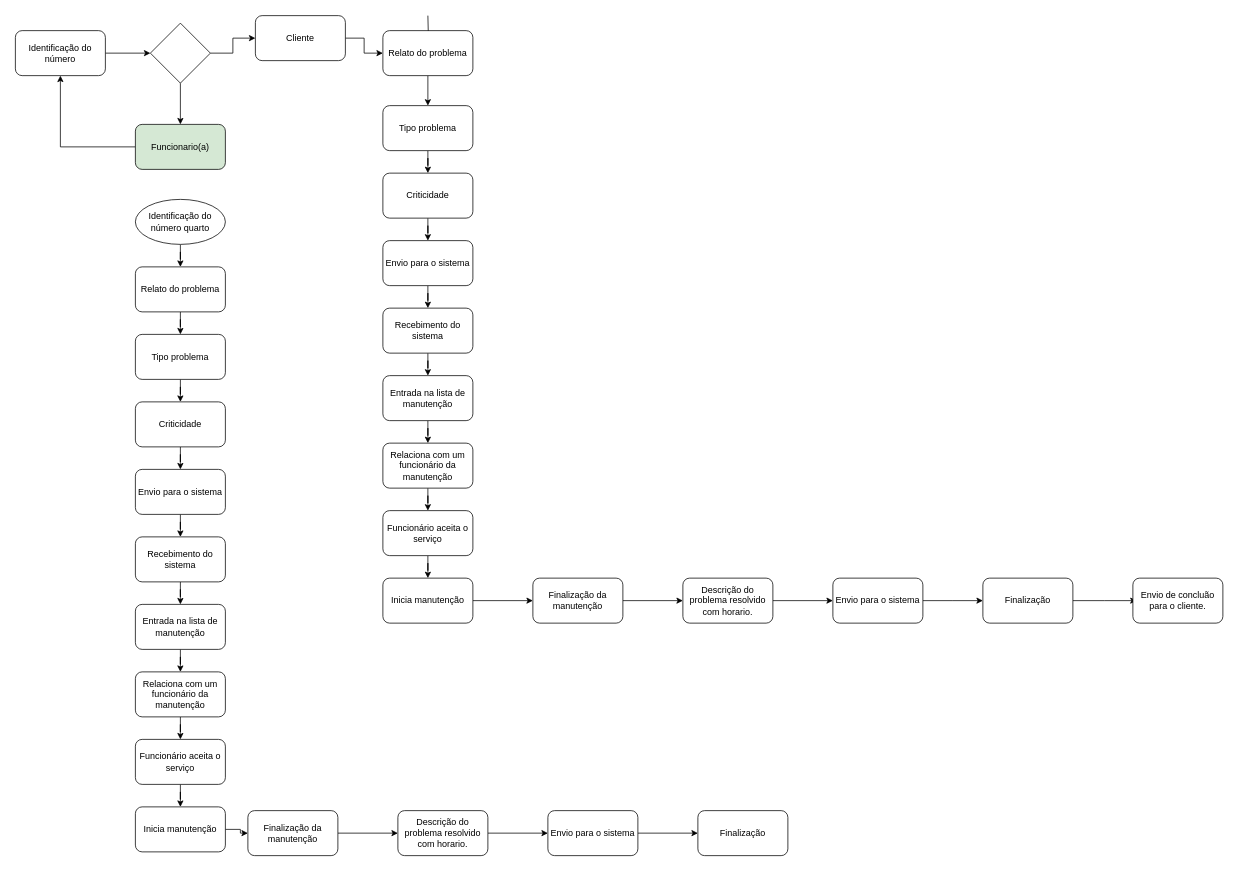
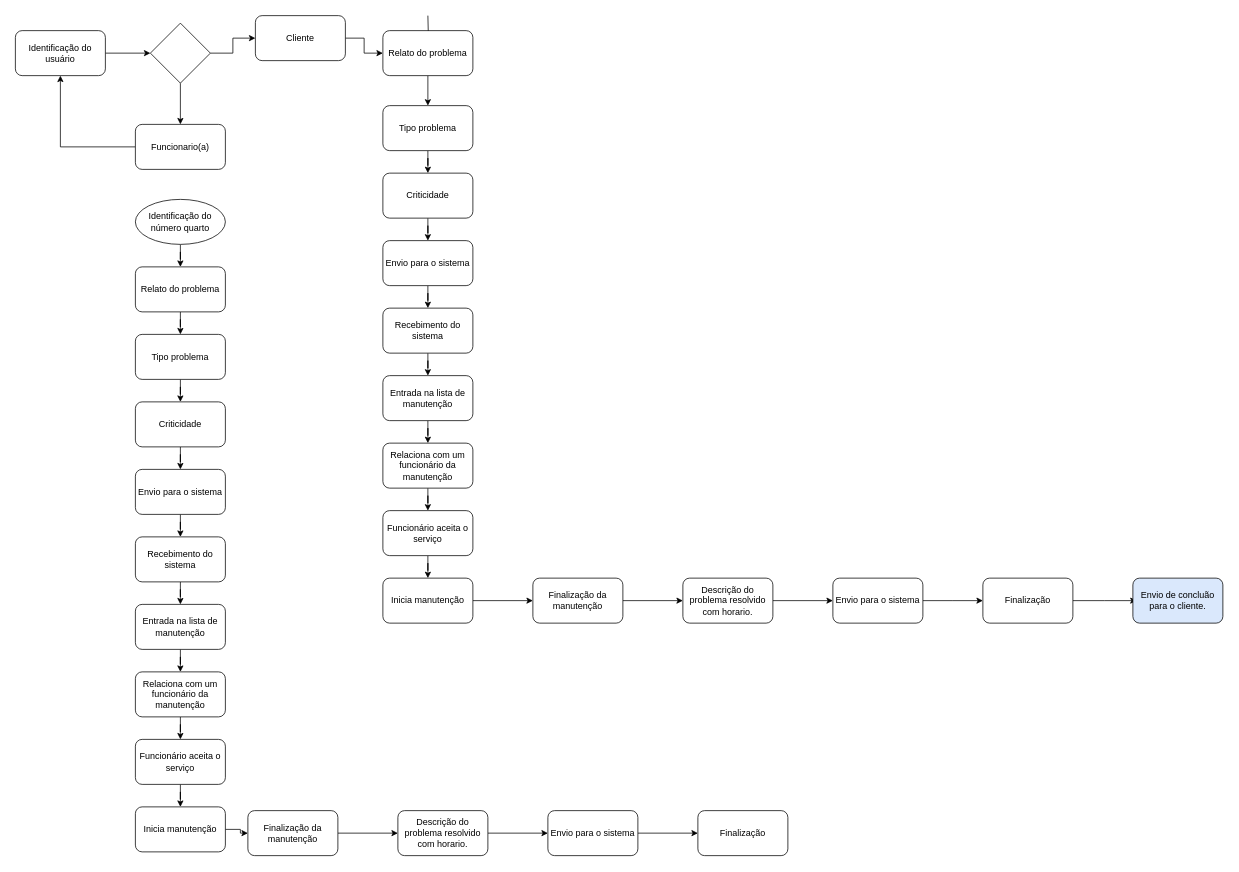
  <mxCell id="0" />
  <mxCell id="1" parent="0" />
  <mxCell id="2" value="" style="edgeStyle=orthogonalEdgeStyle;rounded=0;orthogonalLoop=1;jettySize=auto;html=1;" edge="1" parent="1" source="3" target="65"><mxGeometry relative="1" as="geometry" /></mxCell>
- <mxCell id="3" value="Identificação do número" style="rounded=1;whiteSpace=wrap;html=1;" vertex="1" parent="1"><mxGeometry x="20" y="40" width="120" height="60" as="geometry" /></mxCell>
+ <mxCell id="3" value="Identificação do usuário" style="rounded=1;whiteSpace=wrap;html=1;" vertex="1" parent="1"><mxGeometry x="20" y="40" width="120" height="60" as="geometry" /></mxCell>
  <mxCell id="4" value="" style="edgeStyle=orthogonalEdgeStyle;rounded=0;orthogonalLoop=1;jettySize=auto;html=1;" edge="1" parent="1" source="5" target="3"><mxGeometry relative="1" as="geometry" /></mxCell>
- <mxCell id="5" value="Funcionario(a)" style="rounded=1;whiteSpace=wrap;html=1;fillColor=#d5e8d4;" vertex="1" parent="1"><mxGeometry x="180" y="165" width="120" height="60" as="geometry" /></mxCell>
+ <mxCell id="5" value="Funcionario(a)" style="rounded=1;whiteSpace=wrap;html=1;" vertex="1" parent="1"><mxGeometry x="180" y="165" width="120" height="60" as="geometry" /></mxCell>
  <mxCell id="6" value="" style="edgeStyle=orthogonalEdgeStyle;rounded=0;orthogonalLoop=1;jettySize=auto;html=1;" edge="1" parent="1" source="7" target="37"><mxGeometry relative="1" as="geometry" /></mxCell>
  <mxCell id="7" value="Cliente" style="rounded=1;whiteSpace=wrap;html=1;" vertex="1" parent="1"><mxGeometry x="340" y="20" width="120" height="60" as="geometry" /></mxCell>
  <mxCell id="8" value="" style="edgeStyle=orthogonalEdgeStyle;rounded=0;orthogonalLoop=1;jettySize=auto;html=1;" edge="1" parent="1" source="9" target="11"><mxGeometry relative="1" as="geometry" /></mxCell>
  <mxCell id="9" value="Identificação do número quarto" style="ellipse;whiteSpace=wrap;html=1;" vertex="1" parent="1"><mxGeometry x="180" y="265" width="120" height="60" as="geometry" /></mxCell>
  <mxCell id="10" value="" style="edgeStyle=orthogonalEdgeStyle;rounded=0;orthogonalLoop=1;jettySize=auto;html=1;" edge="1" parent="1" source="11" target="13"><mxGeometry relative="1" as="geometry" /></mxCell>
  <mxCell id="11" value="Relato do problema" style="rounded=1;whiteSpace=wrap;html=1;" vertex="1" parent="1"><mxGeometry x="180" y="355" width="120" height="60" as="geometry" /></mxCell>
  <mxCell id="12" value="" style="edgeStyle=orthogonalEdgeStyle;rounded=0;orthogonalLoop=1;jettySize=auto;html=1;" edge="1" parent="1" source="13" target="15"><mxGeometry relative="1" as="geometry" /></mxCell>
  <mxCell id="13" value="Tipo problema" style="rounded=1;whiteSpace=wrap;html=1;" vertex="1" parent="1"><mxGeometry x="180" y="445" width="120" height="60" as="geometry" /></mxCell>
  <mxCell id="14" value="" style="edgeStyle=orthogonalEdgeStyle;rounded=0;orthogonalLoop=1;jettySize=auto;html=1;" edge="1" parent="1" source="15" target="17"><mxGeometry relative="1" as="geometry" /></mxCell>
  <mxCell id="15" value="Criticidade" style="rounded=1;whiteSpace=wrap;html=1;" vertex="1" parent="1"><mxGeometry x="180" y="535" width="120" height="60" as="geometry" /></mxCell>
  <mxCell id="16" value="" style="edgeStyle=orthogonalEdgeStyle;rounded=0;orthogonalLoop=1;jettySize=auto;html=1;" edge="1" parent="1" source="17" target="19"><mxGeometry relative="1" as="geometry" /></mxCell>
  <mxCell id="17" value="Envio para o sistema" style="rounded=1;whiteSpace=wrap;html=1;" vertex="1" parent="1"><mxGeometry x="180" y="625" width="120" height="60" as="geometry" /></mxCell>
  <mxCell id="18" value="" style="edgeStyle=orthogonalEdgeStyle;rounded=0;orthogonalLoop=1;jettySize=auto;html=1;" edge="1" parent="1" source="19" target="21"><mxGeometry relative="1" as="geometry" /></mxCell>
  <mxCell id="19" value="Recebimento do sistema" style="rounded=1;whiteSpace=wrap;html=1;" vertex="1" parent="1"><mxGeometry x="180" y="715" width="120" height="60" as="geometry" /></mxCell>
  <mxCell id="20" value="" style="edgeStyle=orthogonalEdgeStyle;rounded=0;orthogonalLoop=1;jettySize=auto;html=1;" edge="1" parent="1" source="21" target="23"><mxGeometry relative="1" as="geometry" /></mxCell>
  <mxCell id="21" value="Entrada na lista de manutenção" style="rounded=1;whiteSpace=wrap;html=1;" vertex="1" parent="1"><mxGeometry x="180" y="805" width="120" height="60" as="geometry" /></mxCell>
  <mxCell id="22" value="" style="edgeStyle=orthogonalEdgeStyle;rounded=0;orthogonalLoop=1;jettySize=auto;html=1;" edge="1" parent="1" source="23" target="25"><mxGeometry relative="1" as="geometry" /></mxCell>
  <mxCell id="23" value="Relaciona com um funcionário da manutenção" style="rounded=1;whiteSpace=wrap;html=1;" vertex="1" parent="1"><mxGeometry x="180" y="895" width="120" height="60" as="geometry" /></mxCell>
  <mxCell id="24" value="" style="edgeStyle=orthogonalEdgeStyle;rounded=0;orthogonalLoop=1;jettySize=auto;html=1;" edge="1" parent="1" source="25" target="27"><mxGeometry relative="1" as="geometry" /></mxCell>
  <mxCell id="25" value="Funcionário aceita o serviço" style="rounded=1;whiteSpace=wrap;html=1;" vertex="1" parent="1"><mxGeometry x="180" y="985" width="120" height="60" as="geometry" /></mxCell>
  <mxCell id="26" value="" style="edgeStyle=orthogonalEdgeStyle;rounded=0;orthogonalLoop=1;jettySize=auto;html=1;" edge="1" parent="1" source="27" target="29"><mxGeometry relative="1" as="geometry" /></mxCell>
  <mxCell id="27" value="Inicia manutenção" style="rounded=1;whiteSpace=wrap;html=1;" vertex="1" parent="1"><mxGeometry x="180" y="1075" width="120" height="60" as="geometry" /></mxCell>
  <mxCell id="28" value="" style="edgeStyle=orthogonalEdgeStyle;rounded=0;orthogonalLoop=1;jettySize=auto;html=1;" edge="1" parent="1" source="29" target="31"><mxGeometry relative="1" as="geometry" /></mxCell>
  <mxCell id="29" value="Finalização da manutenção" style="rounded=1;whiteSpace=wrap;html=1;" vertex="1" parent="1"><mxGeometry x="330" y="1080" width="120" height="60" as="geometry" /></mxCell>
  <mxCell id="30" value="" style="edgeStyle=orthogonalEdgeStyle;rounded=0;orthogonalLoop=1;jettySize=auto;html=1;" edge="1" parent="1" source="31" target="33"><mxGeometry relative="1" as="geometry" /></mxCell>
  <mxCell id="31" value="Descrição do problema resolvido com horario." style="rounded=1;whiteSpace=wrap;html=1;" vertex="1" parent="1"><mxGeometry x="530" y="1080" width="120" height="60" as="geometry" /></mxCell>
  <mxCell id="32" value="" style="edgeStyle=orthogonalEdgeStyle;rounded=0;orthogonalLoop=1;jettySize=auto;html=1;" edge="1" parent="1" source="33" target="34"><mxGeometry relative="1" as="geometry" /></mxCell>
  <mxCell id="33" value="Envio para o sistema" style="rounded=1;whiteSpace=wrap;html=1;" vertex="1" parent="1"><mxGeometry x="730" y="1080" width="120" height="60" as="geometry" /></mxCell>
  <mxCell id="34" value="Finalização" style="rounded=1;whiteSpace=wrap;html=1;" vertex="1" parent="1"><mxGeometry x="930" y="1080" width="120" height="60" as="geometry" /></mxCell>
  <mxCell id="35" value="" style="edgeStyle=orthogonalEdgeStyle;rounded=0;orthogonalLoop=1;jettySize=auto;html=1;" edge="1" parent="1" target="37"><mxGeometry relative="1" as="geometry"><mxPoint x="570" y="20" as="sourcePoint" /></mxGeometry></mxCell>
  <mxCell id="36" value="" style="edgeStyle=orthogonalEdgeStyle;rounded=0;orthogonalLoop=1;jettySize=auto;html=1;" edge="1" parent="1" source="37" target="39"><mxGeometry relative="1" as="geometry" /></mxCell>
  <mxCell id="37" value="Relato do problema" style="rounded=1;whiteSpace=wrap;html=1;" vertex="1" parent="1"><mxGeometry x="510" y="40" width="120" height="60" as="geometry" /></mxCell>
  <mxCell id="38" value="" style="edgeStyle=orthogonalEdgeStyle;rounded=0;orthogonalLoop=1;jettySize=auto;html=1;" edge="1" parent="1" source="39" target="41"><mxGeometry relative="1" as="geometry" /></mxCell>
  <mxCell id="39" value="Tipo problema" style="rounded=1;whiteSpace=wrap;html=1;" vertex="1" parent="1"><mxGeometry x="510" y="140" width="120" height="60" as="geometry" /></mxCell>
  <mxCell id="40" value="" style="edgeStyle=orthogonalEdgeStyle;rounded=0;orthogonalLoop=1;jettySize=auto;html=1;" edge="1" parent="1" source="41" target="43"><mxGeometry relative="1" as="geometry" /></mxCell>
  <mxCell id="41" value="Criticidade" style="rounded=1;whiteSpace=wrap;html=1;" vertex="1" parent="1"><mxGeometry x="510" y="230" width="120" height="60" as="geometry" /></mxCell>
  <mxCell id="42" value="" style="edgeStyle=orthogonalEdgeStyle;rounded=0;orthogonalLoop=1;jettySize=auto;html=1;" edge="1" parent="1" source="43" target="45"><mxGeometry relative="1" as="geometry" /></mxCell>
  <mxCell id="43" value="Envio para o sistema" style="rounded=1;whiteSpace=wrap;html=1;" vertex="1" parent="1"><mxGeometry x="510" y="320" width="120" height="60" as="geometry" /></mxCell>
  <mxCell id="44" value="" style="edgeStyle=orthogonalEdgeStyle;rounded=0;orthogonalLoop=1;jettySize=auto;html=1;" edge="1" parent="1" source="45" target="47"><mxGeometry relative="1" as="geometry" /></mxCell>
  <mxCell id="45" value="Recebimento do sistema" style="rounded=1;whiteSpace=wrap;html=1;" vertex="1" parent="1"><mxGeometry x="510" y="410" width="120" height="60" as="geometry" /></mxCell>
  <mxCell id="46" value="" style="edgeStyle=orthogonalEdgeStyle;rounded=0;orthogonalLoop=1;jettySize=auto;html=1;" edge="1" parent="1" source="47" target="49"><mxGeometry relative="1" as="geometry" /></mxCell>
  <mxCell id="47" value="Entrada na lista de manutenção" style="rounded=1;whiteSpace=wrap;html=1;" vertex="1" parent="1"><mxGeometry x="510" y="500" width="120" height="60" as="geometry" /></mxCell>
  <mxCell id="48" value="" style="edgeStyle=orthogonalEdgeStyle;rounded=0;orthogonalLoop=1;jettySize=auto;html=1;" edge="1" parent="1" source="49" target="51"><mxGeometry relative="1" as="geometry" /></mxCell>
  <mxCell id="49" value="Relaciona com um funcionário da manutenção" style="rounded=1;whiteSpace=wrap;html=1;" vertex="1" parent="1"><mxGeometry x="510" y="590" width="120" height="60" as="geometry" /></mxCell>
  <mxCell id="50" value="" style="edgeStyle=orthogonalEdgeStyle;rounded=0;orthogonalLoop=1;jettySize=auto;html=1;" edge="1" parent="1" source="51" target="53"><mxGeometry relative="1" as="geometry" /></mxCell>
  <mxCell id="51" value="Funcionário aceita o serviço" style="rounded=1;whiteSpace=wrap;html=1;" vertex="1" parent="1"><mxGeometry x="510" y="680" width="120" height="60" as="geometry" /></mxCell>
  <mxCell id="52" value="" style="edgeStyle=orthogonalEdgeStyle;rounded=0;orthogonalLoop=1;jettySize=auto;html=1;" edge="1" parent="1" source="53" target="55"><mxGeometry relative="1" as="geometry" /></mxCell>
  <mxCell id="53" value="Inicia manutenção" style="rounded=1;whiteSpace=wrap;html=1;" vertex="1" parent="1"><mxGeometry x="510" y="770" width="120" height="60" as="geometry" /></mxCell>
  <mxCell id="54" value="" style="edgeStyle=orthogonalEdgeStyle;rounded=0;orthogonalLoop=1;jettySize=auto;html=1;" edge="1" parent="1" source="55" target="57"><mxGeometry relative="1" as="geometry" /></mxCell>
  <mxCell id="55" value="Finalização da manutenção" style="rounded=1;whiteSpace=wrap;html=1;" vertex="1" parent="1"><mxGeometry x="710" y="770" width="120" height="60" as="geometry" /></mxCell>
  <mxCell id="56" value="" style="edgeStyle=orthogonalEdgeStyle;rounded=0;orthogonalLoop=1;jettySize=auto;html=1;" edge="1" parent="1" source="57" target="59"><mxGeometry relative="1" as="geometry" /></mxCell>
  <mxCell id="57" value="Descrição do problema resolvido com horario." style="rounded=1;whiteSpace=wrap;html=1;" vertex="1" parent="1"><mxGeometry x="910" y="770" width="120" height="60" as="geometry" /></mxCell>
  <mxCell id="58" value="" style="edgeStyle=orthogonalEdgeStyle;rounded=0;orthogonalLoop=1;jettySize=auto;html=1;" edge="1" parent="1" source="59"><mxGeometry relative="1" as="geometry"><mxPoint x="1310" y="800" as="targetPoint" /></mxGeometry></mxCell>
  <mxCell id="59" value="Envio para o sistema" style="rounded=1;whiteSpace=wrap;html=1;" vertex="1" parent="1"><mxGeometry x="1110" y="770" width="120" height="60" as="geometry" /></mxCell>
  <mxCell id="60" value="" style="edgeStyle=orthogonalEdgeStyle;rounded=0;orthogonalLoop=1;jettySize=auto;html=1;" edge="1" parent="1" source="61"><mxGeometry relative="1" as="geometry"><mxPoint x="1515" y="800" as="targetPoint" /></mxGeometry></mxCell>
  <mxCell id="61" value="Finalização" style="rounded=1;whiteSpace=wrap;html=1;" vertex="1" parent="1"><mxGeometry x="1310" y="770" width="120" height="60" as="geometry" /></mxCell>
- <mxCell id="62" value="Envio de concluão para o cliente." style="rounded=1;whiteSpace=wrap;html=1;" vertex="1" parent="1"><mxGeometry x="1510" y="770" width="120" height="60" as="geometry" /></mxCell>
+ <mxCell id="62" value="Envio de concluão para o cliente." style="rounded=1;whiteSpace=wrap;html=1;fillColor=#dae8fc;" vertex="1" parent="1"><mxGeometry x="1510" y="770" width="120" height="60" as="geometry" /></mxCell>
  <mxCell id="63" value="" style="edgeStyle=orthogonalEdgeStyle;rounded=0;orthogonalLoop=1;jettySize=auto;html=1;" edge="1" parent="1" source="65" target="5"><mxGeometry relative="1" as="geometry" /></mxCell>
  <mxCell id="64" value="" style="edgeStyle=orthogonalEdgeStyle;rounded=0;orthogonalLoop=1;jettySize=auto;html=1;" edge="1" parent="1" source="65" target="7"><mxGeometry relative="1" as="geometry" /></mxCell>
  <mxCell id="65" value="" style="rhombus;whiteSpace=wrap;html=1;" vertex="1" parent="1"><mxGeometry x="200" y="30" width="80" height="80" as="geometry" /></mxCell>
